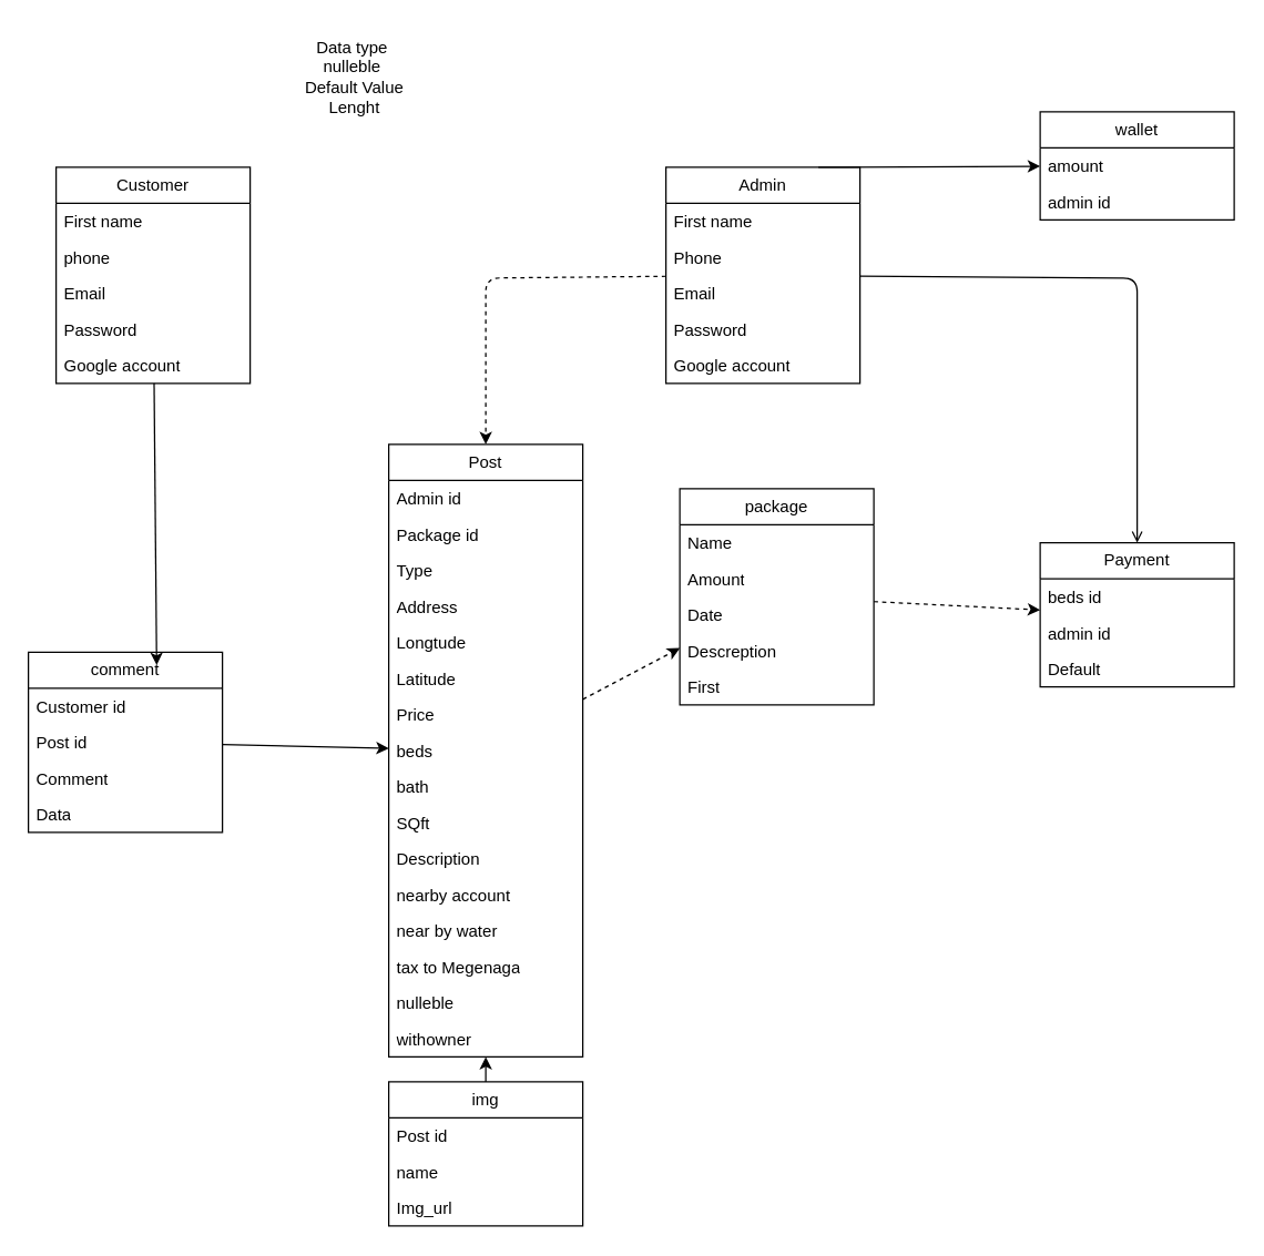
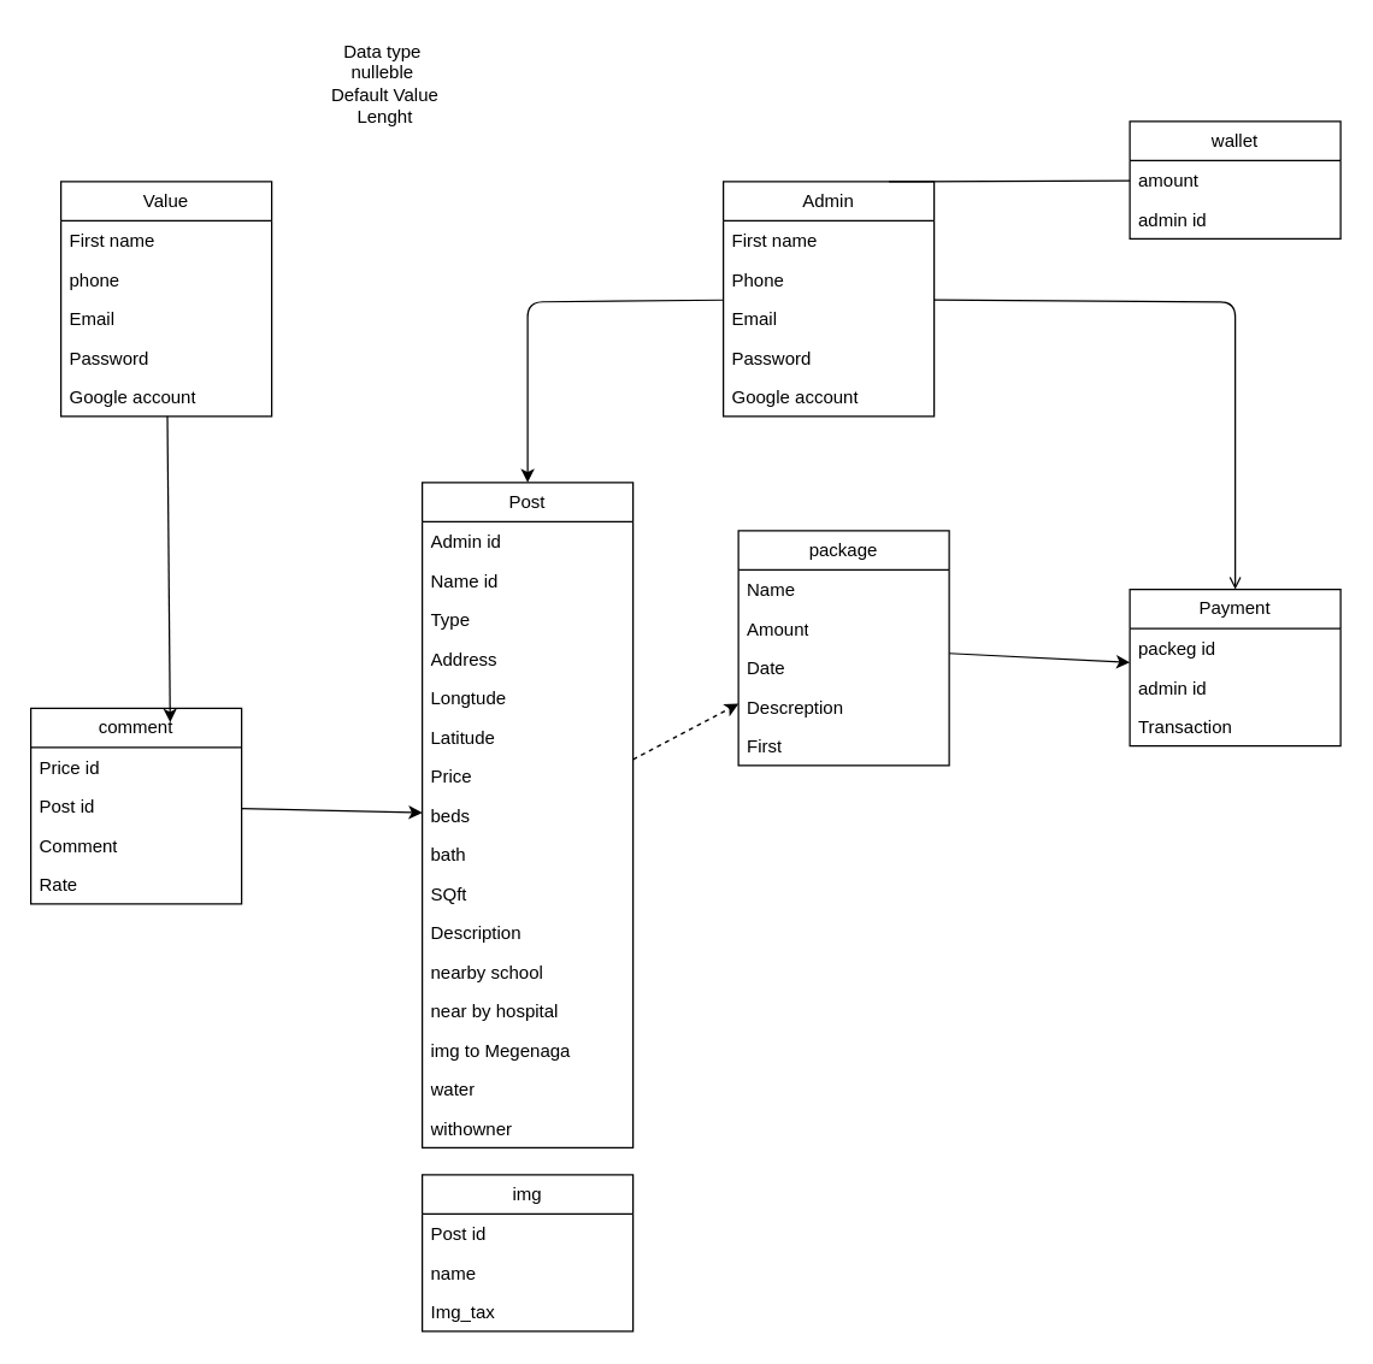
  <mxCell id="0" />
  <mxCell id="1" parent="0" />
- <mxCell id="2" value="Customer" style="swimlane;fontStyle=0;childLayout=stackLayout;horizontal=1;startSize=26;fillColor=none;horizontalStack=0;resizeParent=1;resizeParentMax=0;resizeLast=0;collapsible=1;marginBottom=0;whiteSpace=wrap;html=1;" parent="1" vertex="1"><mxGeometry x="40" y="120" width="140" height="156" as="geometry" /></mxCell>
+ <mxCell id="2" value="Value" style="swimlane;fontStyle=0;childLayout=stackLayout;horizontal=1;startSize=26;fillColor=none;horizontalStack=0;resizeParent=1;resizeParentMax=0;resizeLast=0;collapsible=1;marginBottom=0;whiteSpace=wrap;html=1;" parent="1" vertex="1"><mxGeometry x="40" y="120" width="140" height="156" as="geometry" /></mxCell>
  <mxCell id="3" value="First name" style="text;strokeColor=none;fillColor=none;align=left;verticalAlign=top;spacingLeft=4;spacingRight=4;overflow=hidden;rotatable=0;points=[[0,0.5],[1,0.5]];portConstraint=eastwest;whiteSpace=wrap;html=1;" parent="2" vertex="1"><mxGeometry y="26" width="140" height="26" as="geometry" /></mxCell>
  <mxCell id="4" value="phone" style="text;strokeColor=none;fillColor=none;align=left;verticalAlign=top;spacingLeft=4;spacingRight=4;overflow=hidden;rotatable=0;points=[[0,0.5],[1,0.5]];portConstraint=eastwest;whiteSpace=wrap;html=1;" parent="2" vertex="1"><mxGeometry y="52" width="140" height="26" as="geometry" /></mxCell>
  <mxCell id="5" value="Email" style="text;strokeColor=none;fillColor=none;align=left;verticalAlign=top;spacingLeft=4;spacingRight=4;overflow=hidden;rotatable=0;points=[[0,0.5],[1,0.5]];portConstraint=eastwest;whiteSpace=wrap;html=1;" parent="2" vertex="1"><mxGeometry y="78" width="140" height="26" as="geometry" /></mxCell>
  <mxCell id="6" value="Password" style="text;strokeColor=none;fillColor=none;align=left;verticalAlign=top;spacingLeft=4;spacingRight=4;overflow=hidden;rotatable=0;points=[[0,0.5],[1,0.5]];portConstraint=eastwest;whiteSpace=wrap;html=1;" parent="2" vertex="1"><mxGeometry y="104" width="140" height="26" as="geometry" /></mxCell>
  <mxCell id="7" value="Google account" style="text;strokeColor=none;fillColor=none;align=left;verticalAlign=top;spacingLeft=4;spacingRight=4;overflow=hidden;rotatable=0;points=[[0,0.5],[1,0.5]];portConstraint=eastwest;whiteSpace=wrap;html=1;" parent="2" vertex="1"><mxGeometry y="130" width="140" height="26" as="geometry" /></mxCell>
- <mxCell id="8" style="edgeStyle=none;html=1;entryX=0.5;entryY=0;entryDx=0;entryDy=0;dashed=1;" parent="1" source="11" target="18" edge="1"><mxGeometry relative="1" as="geometry"><Array as="points"><mxPoint x="350" y="200" /></Array></mxGeometry></mxCell>
+ <mxCell id="8" style="edgeStyle=none;html=1;entryX=0.5;entryY=0;entryDx=0;entryDy=0;" parent="1" source="11" target="18" edge="1"><mxGeometry relative="1" as="geometry"><Array as="points"><mxPoint x="350" y="200" /></Array></mxGeometry></mxCell>
  <mxCell id="9" style="edgeStyle=none;html=1;endArrow=open;" parent="1" source="11" target="35" edge="1"><mxGeometry relative="1" as="geometry"><Array as="points"><mxPoint x="820" y="200" /></Array></mxGeometry></mxCell>
- <mxCell id="10" style="edgeStyle=none;html=1;" parent="1" source="11" target="39" edge="1"><mxGeometry relative="1" as="geometry"><Array as="points"><mxPoint x="590" y="120" /></Array></mxGeometry></mxCell>
+ <mxCell id="10" style="edgeStyle=none;html=1;endArrow=none;" parent="1" source="11" target="39" edge="1"><mxGeometry relative="1" as="geometry"><Array as="points"><mxPoint x="590" y="120" /></Array></mxGeometry></mxCell>
  <mxCell id="11" value="Admin" style="swimlane;fontStyle=0;childLayout=stackLayout;horizontal=1;startSize=26;fillColor=none;horizontalStack=0;resizeParent=1;resizeParentMax=0;resizeLast=0;collapsible=1;marginBottom=0;whiteSpace=wrap;html=1;" parent="1" vertex="1"><mxGeometry x="480" y="120" width="140" height="156" as="geometry" /></mxCell>
  <mxCell id="12" value="First name" style="text;strokeColor=none;fillColor=none;align=left;verticalAlign=top;spacingLeft=4;spacingRight=4;overflow=hidden;rotatable=0;points=[[0,0.5],[1,0.5]];portConstraint=eastwest;whiteSpace=wrap;html=1;" parent="11" vertex="1"><mxGeometry y="26" width="140" height="26" as="geometry" /></mxCell>
  <mxCell id="13" value="Phone" style="text;strokeColor=none;fillColor=none;align=left;verticalAlign=top;spacingLeft=4;spacingRight=4;overflow=hidden;rotatable=0;points=[[0,0.5],[1,0.5]];portConstraint=eastwest;whiteSpace=wrap;html=1;" parent="11" vertex="1"><mxGeometry y="52" width="140" height="26" as="geometry" /></mxCell>
  <mxCell id="14" value="Email" style="text;strokeColor=none;fillColor=none;align=left;verticalAlign=top;spacingLeft=4;spacingRight=4;overflow=hidden;rotatable=0;points=[[0,0.5],[1,0.5]];portConstraint=eastwest;whiteSpace=wrap;html=1;" parent="11" vertex="1"><mxGeometry y="78" width="140" height="26" as="geometry" /></mxCell>
  <mxCell id="15" value="Password" style="text;strokeColor=none;fillColor=none;align=left;verticalAlign=top;spacingLeft=4;spacingRight=4;overflow=hidden;rotatable=0;points=[[0,0.5],[1,0.5]];portConstraint=eastwest;whiteSpace=wrap;html=1;" parent="11" vertex="1"><mxGeometry y="104" width="140" height="26" as="geometry" /></mxCell>
  <mxCell id="16" value="Google account" style="text;strokeColor=none;fillColor=none;align=left;verticalAlign=top;spacingLeft=4;spacingRight=4;overflow=hidden;rotatable=0;points=[[0,0.5],[1,0.5]];portConstraint=eastwest;whiteSpace=wrap;html=1;" parent="11" vertex="1"><mxGeometry y="130" width="140" height="26" as="geometry" /></mxCell>
  <mxCell id="17" style="edgeStyle=none;html=1;dashed=1;" parent="1" source="18" target="49" edge="1"><mxGeometry relative="1" as="geometry" /></mxCell>
  <mxCell id="18" value="Post" style="swimlane;fontStyle=0;childLayout=stackLayout;horizontal=1;startSize=26;fillColor=none;horizontalStack=0;resizeParent=1;resizeParentMax=0;resizeLast=0;collapsible=1;marginBottom=0;whiteSpace=wrap;html=1;" parent="1" vertex="1"><mxGeometry x="280" y="320" width="140" height="442" as="geometry" /></mxCell>
  <mxCell id="19" value="Admin id" style="text;strokeColor=none;fillColor=none;align=left;verticalAlign=top;spacingLeft=4;spacingRight=4;overflow=hidden;rotatable=0;points=[[0,0.5],[1,0.5]];portConstraint=eastwest;whiteSpace=wrap;html=1;" parent="18" vertex="1"><mxGeometry y="26" width="140" height="26" as="geometry" /></mxCell>
- <mxCell id="20" value="Package id" style="text;strokeColor=none;fillColor=none;align=left;verticalAlign=top;spacingLeft=4;spacingRight=4;overflow=hidden;rotatable=0;points=[[0,0.5],[1,0.5]];portConstraint=eastwest;whiteSpace=wrap;html=1;" parent="18" vertex="1"><mxGeometry y="52" width="140" height="26" as="geometry" /></mxCell>
+ <mxCell id="20" value="Name id" style="text;strokeColor=none;fillColor=none;align=left;verticalAlign=top;spacingLeft=4;spacingRight=4;overflow=hidden;rotatable=0;points=[[0,0.5],[1,0.5]];portConstraint=eastwest;whiteSpace=wrap;html=1;" parent="18" vertex="1"><mxGeometry y="52" width="140" height="26" as="geometry" /></mxCell>
  <mxCell id="21" value="Type" style="text;strokeColor=none;fillColor=none;align=left;verticalAlign=top;spacingLeft=4;spacingRight=4;overflow=hidden;rotatable=0;points=[[0,0.5],[1,0.5]];portConstraint=eastwest;whiteSpace=wrap;html=1;" parent="18" vertex="1"><mxGeometry y="78" width="140" height="26" as="geometry" /></mxCell>
  <mxCell id="22" value="Address" style="text;strokeColor=none;fillColor=none;align=left;verticalAlign=top;spacingLeft=4;spacingRight=4;overflow=hidden;rotatable=0;points=[[0,0.5],[1,0.5]];portConstraint=eastwest;whiteSpace=wrap;html=1;" parent="18" vertex="1"><mxGeometry y="104" width="140" height="26" as="geometry" /></mxCell>
  <mxCell id="23" value="Longtude" style="text;strokeColor=none;fillColor=none;align=left;verticalAlign=top;spacingLeft=4;spacingRight=4;overflow=hidden;rotatable=0;points=[[0,0.5],[1,0.5]];portConstraint=eastwest;whiteSpace=wrap;html=1;" parent="18" vertex="1"><mxGeometry y="130" width="140" height="26" as="geometry" /></mxCell>
  <mxCell id="24" value="Latitude" style="text;strokeColor=none;fillColor=none;align=left;verticalAlign=top;spacingLeft=4;spacingRight=4;overflow=hidden;rotatable=0;points=[[0,0.5],[1,0.5]];portConstraint=eastwest;whiteSpace=wrap;html=1;" parent="18" vertex="1"><mxGeometry y="156" width="140" height="26" as="geometry" /></mxCell>
  <mxCell id="25" value="Price" style="text;strokeColor=none;fillColor=none;align=left;verticalAlign=top;spacingLeft=4;spacingRight=4;overflow=hidden;rotatable=0;points=[[0,0.5],[1,0.5]];portConstraint=eastwest;whiteSpace=wrap;html=1;" parent="18" vertex="1"><mxGeometry y="182" width="140" height="26" as="geometry" /></mxCell>
  <mxCell id="26" value="beds" style="text;strokeColor=none;fillColor=none;align=left;verticalAlign=top;spacingLeft=4;spacingRight=4;overflow=hidden;rotatable=0;points=[[0,0.5],[1,0.5]];portConstraint=eastwest;whiteSpace=wrap;html=1;" parent="18" vertex="1"><mxGeometry y="208" width="140" height="26" as="geometry" /></mxCell>
  <mxCell id="27" value="bath" style="text;strokeColor=none;fillColor=none;align=left;verticalAlign=top;spacingLeft=4;spacingRight=4;overflow=hidden;rotatable=0;points=[[0,0.5],[1,0.5]];portConstraint=eastwest;whiteSpace=wrap;html=1;" parent="18" vertex="1"><mxGeometry y="234" width="140" height="26" as="geometry" /></mxCell>
  <mxCell id="28" value="SQft" style="text;strokeColor=none;fillColor=none;align=left;verticalAlign=top;spacingLeft=4;spacingRight=4;overflow=hidden;rotatable=0;points=[[0,0.5],[1,0.5]];portConstraint=eastwest;whiteSpace=wrap;html=1;" parent="18" vertex="1"><mxGeometry y="260" width="140" height="26" as="geometry" /></mxCell>
  <mxCell id="29" value="Description" style="text;strokeColor=none;fillColor=none;align=left;verticalAlign=top;spacingLeft=4;spacingRight=4;overflow=hidden;rotatable=0;points=[[0,0.5],[1,0.5]];portConstraint=eastwest;whiteSpace=wrap;html=1;" parent="18" vertex="1"><mxGeometry y="286" width="140" height="26" as="geometry" /></mxCell>
- <mxCell id="30" value="nearby account" style="text;strokeColor=none;fillColor=none;align=left;verticalAlign=top;spacingLeft=4;spacingRight=4;overflow=hidden;rotatable=0;points=[[0,0.5],[1,0.5]];portConstraint=eastwest;whiteSpace=wrap;html=1;" parent="18" vertex="1"><mxGeometry y="312" width="140" height="26" as="geometry" /></mxCell>
- <mxCell id="31" value="near by water" style="text;strokeColor=none;fillColor=none;align=left;verticalAlign=top;spacingLeft=4;spacingRight=4;overflow=hidden;rotatable=0;points=[[0,0.5],[1,0.5]];portConstraint=eastwest;whiteSpace=wrap;html=1;" parent="18" vertex="1"><mxGeometry y="338" width="140" height="26" as="geometry" /></mxCell>
- <mxCell id="32" value="tax to Megenaga" style="text;strokeColor=none;fillColor=none;align=left;verticalAlign=top;spacingLeft=4;spacingRight=4;overflow=hidden;rotatable=0;points=[[0,0.5],[1,0.5]];portConstraint=eastwest;whiteSpace=wrap;html=1;" parent="18" vertex="1"><mxGeometry y="364" width="140" height="26" as="geometry" /></mxCell>
- <mxCell id="33" value="nulleble" style="text;strokeColor=none;fillColor=none;align=left;verticalAlign=top;spacingLeft=4;spacingRight=4;overflow=hidden;rotatable=0;points=[[0,0.5],[1,0.5]];portConstraint=eastwest;whiteSpace=wrap;html=1;" parent="18" vertex="1"><mxGeometry y="390" width="140" height="26" as="geometry" /></mxCell>
+ <mxCell id="30" value="nearby school" style="text;strokeColor=none;fillColor=none;align=left;verticalAlign=top;spacingLeft=4;spacingRight=4;overflow=hidden;rotatable=0;points=[[0,0.5],[1,0.5]];portConstraint=eastwest;whiteSpace=wrap;html=1;" parent="18" vertex="1"><mxGeometry y="312" width="140" height="26" as="geometry" /></mxCell>
+ <mxCell id="31" value="near by hospital" style="text;strokeColor=none;fillColor=none;align=left;verticalAlign=top;spacingLeft=4;spacingRight=4;overflow=hidden;rotatable=0;points=[[0,0.5],[1,0.5]];portConstraint=eastwest;whiteSpace=wrap;html=1;" parent="18" vertex="1"><mxGeometry y="338" width="140" height="26" as="geometry" /></mxCell>
+ <mxCell id="32" value="img to Megenaga" style="text;strokeColor=none;fillColor=none;align=left;verticalAlign=top;spacingLeft=4;spacingRight=4;overflow=hidden;rotatable=0;points=[[0,0.5],[1,0.5]];portConstraint=eastwest;whiteSpace=wrap;html=1;" parent="18" vertex="1"><mxGeometry y="364" width="140" height="26" as="geometry" /></mxCell>
+ <mxCell id="33" value="water" style="text;strokeColor=none;fillColor=none;align=left;verticalAlign=top;spacingLeft=4;spacingRight=4;overflow=hidden;rotatable=0;points=[[0,0.5],[1,0.5]];portConstraint=eastwest;whiteSpace=wrap;html=1;" parent="18" vertex="1"><mxGeometry y="390" width="140" height="26" as="geometry" /></mxCell>
  <mxCell id="34" value="withowner" style="text;strokeColor=none;fillColor=none;align=left;verticalAlign=top;spacingLeft=4;spacingRight=4;overflow=hidden;rotatable=0;points=[[0,0.5],[1,0.5]];portConstraint=eastwest;whiteSpace=wrap;html=1;" parent="18" vertex="1"><mxGeometry y="416" width="140" height="26" as="geometry" /></mxCell>
  <mxCell id="35" value="Payment" style="swimlane;fontStyle=0;childLayout=stackLayout;horizontal=1;startSize=26;fillColor=none;horizontalStack=0;resizeParent=1;resizeParentMax=0;resizeLast=0;collapsible=1;marginBottom=0;whiteSpace=wrap;html=1;" parent="1" vertex="1"><mxGeometry x="750" y="391" width="140" height="104" as="geometry" /></mxCell>
- <mxCell id="36" value="beds id" style="text;strokeColor=none;fillColor=none;align=left;verticalAlign=top;spacingLeft=4;spacingRight=4;overflow=hidden;rotatable=0;points=[[0,0.5],[1,0.5]];portConstraint=eastwest;whiteSpace=wrap;html=1;" parent="35" vertex="1"><mxGeometry y="26" width="140" height="26" as="geometry" /></mxCell>
+ <mxCell id="36" value="packeg id" style="text;strokeColor=none;fillColor=none;align=left;verticalAlign=top;spacingLeft=4;spacingRight=4;overflow=hidden;rotatable=0;points=[[0,0.5],[1,0.5]];portConstraint=eastwest;whiteSpace=wrap;html=1;" parent="35" vertex="1"><mxGeometry y="26" width="140" height="26" as="geometry" /></mxCell>
  <mxCell id="37" value="admin id" style="text;strokeColor=none;fillColor=none;align=left;verticalAlign=top;spacingLeft=4;spacingRight=4;overflow=hidden;rotatable=0;points=[[0,0.5],[1,0.5]];portConstraint=eastwest;whiteSpace=wrap;html=1;" parent="35" vertex="1"><mxGeometry y="52" width="140" height="26" as="geometry" /></mxCell>
- <mxCell id="38" value="Default" style="text;strokeColor=none;fillColor=none;align=left;verticalAlign=top;spacingLeft=4;spacingRight=4;overflow=hidden;rotatable=0;points=[[0,0.5],[1,0.5]];portConstraint=eastwest;whiteSpace=wrap;html=1;" parent="35" vertex="1"><mxGeometry y="78" width="140" height="26" as="geometry" /></mxCell>
+ <mxCell id="38" value="Transaction" style="text;strokeColor=none;fillColor=none;align=left;verticalAlign=top;spacingLeft=4;spacingRight=4;overflow=hidden;rotatable=0;points=[[0,0.5],[1,0.5]];portConstraint=eastwest;whiteSpace=wrap;html=1;" parent="35" vertex="1"><mxGeometry y="78" width="140" height="26" as="geometry" /></mxCell>
  <mxCell id="39" value="wallet" style="swimlane;fontStyle=0;childLayout=stackLayout;horizontal=1;startSize=26;fillColor=none;horizontalStack=0;resizeParent=1;resizeParentMax=0;resizeLast=0;collapsible=1;marginBottom=0;whiteSpace=wrap;html=1;" parent="1" vertex="1"><mxGeometry x="750" y="80" width="140" height="78" as="geometry" /></mxCell>
  <mxCell id="40" value="amount" style="text;strokeColor=none;fillColor=none;align=left;verticalAlign=top;spacingLeft=4;spacingRight=4;overflow=hidden;rotatable=0;points=[[0,0.5],[1,0.5]];portConstraint=eastwest;whiteSpace=wrap;html=1;" parent="39" vertex="1"><mxGeometry y="26" width="140" height="26" as="geometry" /></mxCell>
  <mxCell id="41" value="admin id" style="text;strokeColor=none;fillColor=none;align=left;verticalAlign=top;spacingLeft=4;spacingRight=4;overflow=hidden;rotatable=0;points=[[0,0.5],[1,0.5]];portConstraint=eastwest;whiteSpace=wrap;html=1;" parent="39" vertex="1"><mxGeometry y="52" width="140" height="26" as="geometry" /></mxCell>
  <mxCell id="42" style="edgeStyle=none;html=1;" parent="1" source="43" target="18" edge="1"><mxGeometry relative="1" as="geometry" /></mxCell>
  <mxCell id="43" value="comment" style="swimlane;fontStyle=0;childLayout=stackLayout;horizontal=1;startSize=26;fillColor=none;horizontalStack=0;resizeParent=1;resizeParentMax=0;resizeLast=0;collapsible=1;marginBottom=0;whiteSpace=wrap;html=1;" parent="1" vertex="1"><mxGeometry x="20" y="470" width="140" height="130" as="geometry" /></mxCell>
- <mxCell id="44" value="Customer id" style="text;strokeColor=none;fillColor=none;align=left;verticalAlign=top;spacingLeft=4;spacingRight=4;overflow=hidden;rotatable=0;points=[[0,0.5],[1,0.5]];portConstraint=eastwest;whiteSpace=wrap;html=1;" parent="43" vertex="1"><mxGeometry y="26" width="140" height="26" as="geometry" /></mxCell>
+ <mxCell id="44" value="Price id" style="text;strokeColor=none;fillColor=none;align=left;verticalAlign=top;spacingLeft=4;spacingRight=4;overflow=hidden;rotatable=0;points=[[0,0.5],[1,0.5]];portConstraint=eastwest;whiteSpace=wrap;html=1;" parent="43" vertex="1"><mxGeometry y="26" width="140" height="26" as="geometry" /></mxCell>
  <mxCell id="45" value="Post id" style="text;strokeColor=none;fillColor=none;align=left;verticalAlign=top;spacingLeft=4;spacingRight=4;overflow=hidden;rotatable=0;points=[[0,0.5],[1,0.5]];portConstraint=eastwest;whiteSpace=wrap;html=1;" parent="43" vertex="1"><mxGeometry y="52" width="140" height="26" as="geometry" /></mxCell>
  <mxCell id="46" value="Comment" style="text;strokeColor=none;fillColor=none;align=left;verticalAlign=top;spacingLeft=4;spacingRight=4;overflow=hidden;rotatable=0;points=[[0,0.5],[1,0.5]];portConstraint=eastwest;whiteSpace=wrap;html=1;" parent="43" vertex="1"><mxGeometry y="78" width="140" height="26" as="geometry" /></mxCell>
- <mxCell id="47" value="Data" style="text;strokeColor=none;fillColor=none;align=left;verticalAlign=top;spacingLeft=4;spacingRight=4;overflow=hidden;rotatable=0;points=[[0,0.5],[1,0.5]];portConstraint=eastwest;whiteSpace=wrap;html=1;" parent="43" vertex="1"><mxGeometry y="104" width="140" height="26" as="geometry" /></mxCell>
- <mxCell id="48" style="edgeStyle=none;html=1;dashed=1;" parent="1" source="49" target="35" edge="1"><mxGeometry relative="1" as="geometry" /></mxCell>
+ <mxCell id="47" value="Rate" style="text;strokeColor=none;fillColor=none;align=left;verticalAlign=top;spacingLeft=4;spacingRight=4;overflow=hidden;rotatable=0;points=[[0,0.5],[1,0.5]];portConstraint=eastwest;whiteSpace=wrap;html=1;" parent="43" vertex="1"><mxGeometry y="104" width="140" height="26" as="geometry" /></mxCell>
+ <mxCell id="48" style="edgeStyle=none;html=1;" parent="1" source="49" target="35" edge="1"><mxGeometry relative="1" as="geometry" /></mxCell>
  <mxCell id="49" value="package" style="swimlane;fontStyle=0;childLayout=stackLayout;horizontal=1;startSize=26;fillColor=none;horizontalStack=0;resizeParent=1;resizeParentMax=0;resizeLast=0;collapsible=1;marginBottom=0;whiteSpace=wrap;html=1;" parent="1" vertex="1"><mxGeometry x="490" y="352" width="140" height="156" as="geometry" /></mxCell>
  <mxCell id="50" value="Name" style="text;strokeColor=none;fillColor=none;align=left;verticalAlign=top;spacingLeft=4;spacingRight=4;overflow=hidden;rotatable=0;points=[[0,0.5],[1,0.5]];portConstraint=eastwest;whiteSpace=wrap;html=1;" parent="49" vertex="1"><mxGeometry y="26" width="140" height="26" as="geometry" /></mxCell>
  <mxCell id="51" value="Amount" style="text;strokeColor=none;fillColor=none;align=left;verticalAlign=top;spacingLeft=4;spacingRight=4;overflow=hidden;rotatable=0;points=[[0,0.5],[1,0.5]];portConstraint=eastwest;whiteSpace=wrap;html=1;" parent="49" vertex="1"><mxGeometry y="52" width="140" height="26" as="geometry" /></mxCell>
  <mxCell id="52" value="Date" style="text;strokeColor=none;fillColor=none;align=left;verticalAlign=top;spacingLeft=4;spacingRight=4;overflow=hidden;rotatable=0;points=[[0,0.5],[1,0.5]];portConstraint=eastwest;whiteSpace=wrap;html=1;" parent="49" vertex="1"><mxGeometry y="78" width="140" height="26" as="geometry" /></mxCell>
  <mxCell id="53" value="Descreption" style="text;strokeColor=none;fillColor=none;align=left;verticalAlign=top;spacingLeft=4;spacingRight=4;overflow=hidden;rotatable=0;points=[[0,0.5],[1,0.5]];portConstraint=eastwest;whiteSpace=wrap;html=1;" parent="49" vertex="1"><mxGeometry y="104" width="140" height="26" as="geometry" /></mxCell>
  <mxCell id="54" value="First" style="text;strokeColor=none;fillColor=none;align=left;verticalAlign=top;spacingLeft=4;spacingRight=4;overflow=hidden;rotatable=0;points=[[0,0.5],[1,0.5]];portConstraint=eastwest;whiteSpace=wrap;html=1;" parent="49" vertex="1"><mxGeometry y="130" width="140" height="26" as="geometry" /></mxCell>
- <mxCell id="55" style="edgeStyle=none;html=1;" parent="1" source="56" target="18" edge="1"><mxGeometry relative="1" as="geometry" /></mxCell>
  <mxCell id="56" value="img" style="swimlane;fontStyle=0;childLayout=stackLayout;horizontal=1;startSize=26;fillColor=none;horizontalStack=0;resizeParent=1;resizeParentMax=0;resizeLast=0;collapsible=1;marginBottom=0;whiteSpace=wrap;html=1;" parent="1" vertex="1"><mxGeometry x="280" y="780" width="140" height="104" as="geometry" /></mxCell>
  <mxCell id="57" value="Post id" style="text;strokeColor=none;fillColor=none;align=left;verticalAlign=top;spacingLeft=4;spacingRight=4;overflow=hidden;rotatable=0;points=[[0,0.5],[1,0.5]];portConstraint=eastwest;whiteSpace=wrap;html=1;" parent="56" vertex="1"><mxGeometry y="26" width="140" height="26" as="geometry" /></mxCell>
  <mxCell id="58" value="name" style="text;strokeColor=none;fillColor=none;align=left;verticalAlign=top;spacingLeft=4;spacingRight=4;overflow=hidden;rotatable=0;points=[[0,0.5],[1,0.5]];portConstraint=eastwest;whiteSpace=wrap;html=1;" parent="56" vertex="1"><mxGeometry y="52" width="140" height="26" as="geometry" /></mxCell>
- <mxCell id="59" value="Img_url" style="text;strokeColor=none;fillColor=none;align=left;verticalAlign=top;spacingLeft=4;spacingRight=4;overflow=hidden;rotatable=0;points=[[0,0.5],[1,0.5]];portConstraint=eastwest;whiteSpace=wrap;html=1;" parent="56" vertex="1"><mxGeometry y="78" width="140" height="26" as="geometry" /></mxCell>
+ <mxCell id="59" value="Img_tax" style="text;strokeColor=none;fillColor=none;align=left;verticalAlign=top;spacingLeft=4;spacingRight=4;overflow=hidden;rotatable=0;points=[[0,0.5],[1,0.5]];portConstraint=eastwest;whiteSpace=wrap;html=1;" parent="56" vertex="1"><mxGeometry y="78" width="140" height="26" as="geometry" /></mxCell>
  <mxCell id="60" style="edgeStyle=none;html=1;entryX=0.661;entryY=0.071;entryDx=0;entryDy=0;entryPerimeter=0;" parent="1" source="2" target="43" edge="1"><mxGeometry relative="1" as="geometry" /></mxCell>
  <mxCell id="61" value="Data type&amp;nbsp;&lt;div&gt;nulleble&amp;nbsp;&lt;/div&gt;&lt;div&gt;Default Value&lt;/div&gt;&lt;div&gt;Lenght&lt;/div&gt;" style="text;html=1;align=center;verticalAlign=middle;resizable=0;points=[];autosize=1;strokeColor=none;fillColor=none;" parent="1" vertex="1"><mxGeometry x="210" y="20" width="90" height="70" as="geometry" /></mxCell>
